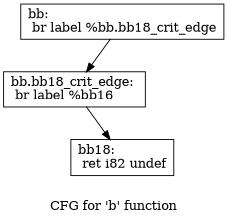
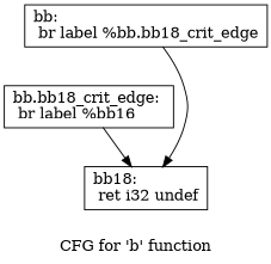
  digraph {
    label="CFG for 'b' function"
    node [shape=record]
    edge [style=solid]
    n1 [label="{bb:\l  br label %bb.bb18_crit_edge\l}"]
    n2 [label="{bb.bb18_crit_edge:                                \l  br label %bb16\l}"]
-   n3 [label="{bb18:                                             \l  ret i82 undef\l}"]
-   n1 -> n2
+   n3 [label="{bb18:                                             \l  ret i32 undef\l}"]
+   n1 -> n3
    n2 -> n3
  }
